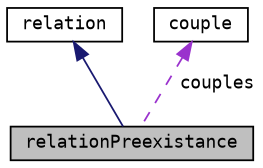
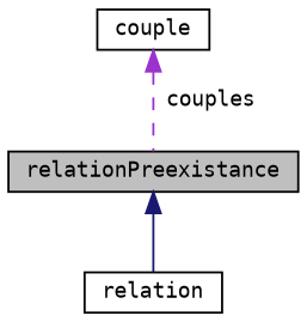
  digraph {
    fontname="DejaVu Sans Mono"
    node [color=black fillcolor=white fontname="DejaVu Sans Mono" fontsize=10 shape=record style=filled]
    edge [dir=back fontname="DejaVu Sans Mono" fontsize=10 labelfontname=Helvetica labelfontsize=10]
    n1 [fillcolor=grey75 fontcolor=black height=0.2 label=relationPreexistance width=0.4]
    n2 [height=0.2 label=relation width=0.4]
    n3 [height=0.2 label=couple width=0.4]
-   n2 -> n1 [color=midnightblue style=solid]
+   n1 -> n2 [color=midnightblue style=solid]
    n3 -> n1 [color=darkorchid3 label=" couples" style=dashed]
  }
